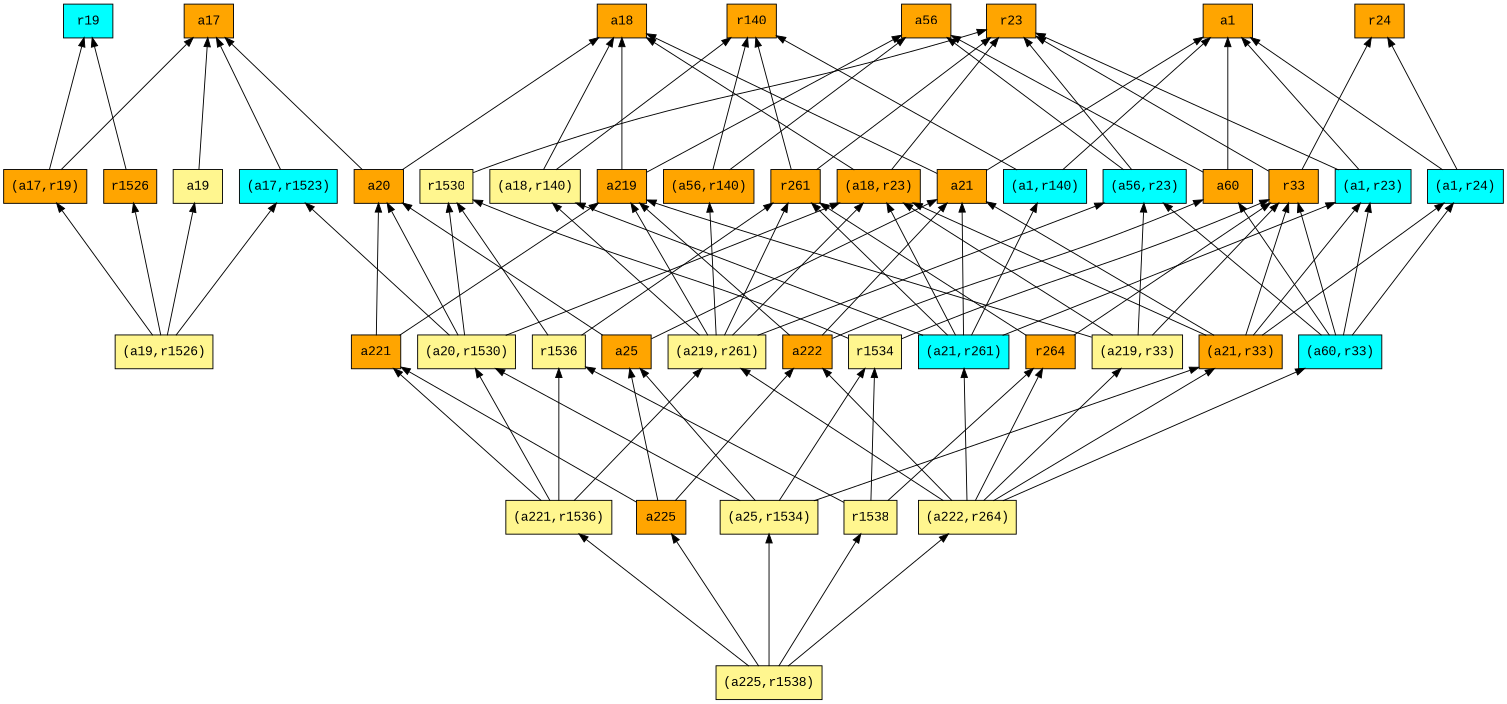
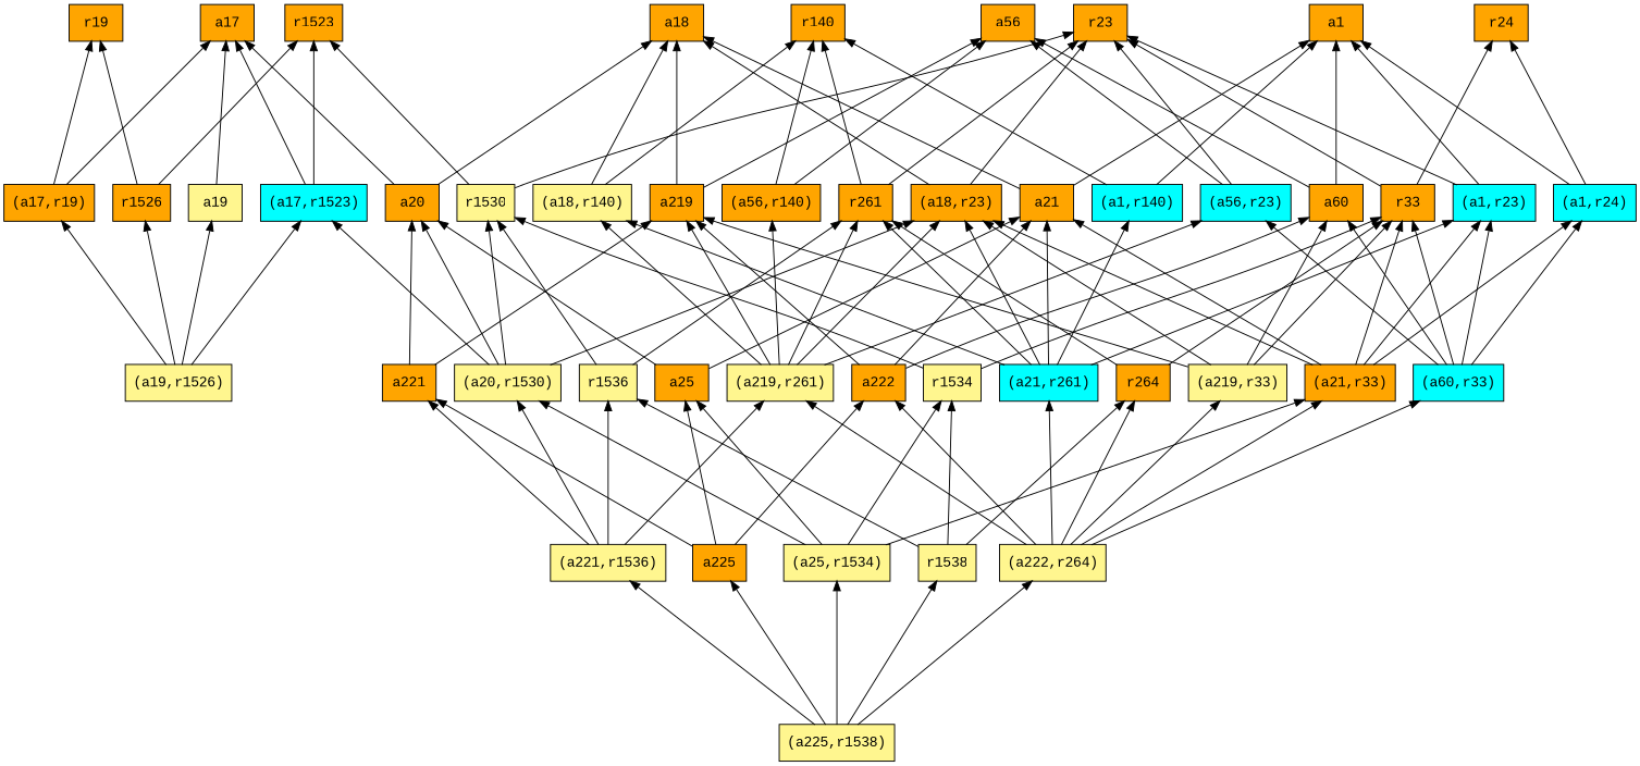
  digraph {
    fontname="Liberation Mono"
    rankdir=BT
    ranksep=2.0
    node [fillcolor=orange fontname="Liberation Mono" shape=record style=filled]
    edge [fontname="Liberation Mono"]
    n1 [fillcolor=cyan label="{(a56,r23)}"]
    n2 [label="{a56}"]
    n3 [label="{r23}"]
    n4 [fillcolor=khaki1 label="{r1536}"]
    n5 [label="{r261}"]
    n6 [fillcolor=khaki1 label="{r1530}"]
    n7 [label="{r140}"]
+   n8 [label="{r1523}"]
    n9 [fillcolor=cyan label="{(a21,r261)}"]
    n10 [label="{a21}"]
    n11 [label="{(a18,r23)}"]
    n12 [fillcolor=cyan label="{(a1,r140)}"]
    n13 [fillcolor=cyan label="{(a1,r23)}"]
    n14 [fillcolor=khaki1 label="{(a18,r140)}"]
    n15 [label="{a18}"]
    n16 [label="{a1}"]
    n17 [label="{(a17,r19)}"]
    n18 [label="{a17}"]
-   n19 [fillcolor=cyan label="{r19}"]
+   n19 [label="{r19}"]
    n20 [label="{a221}"]
    n21 [label="{a219}"]
    n22 [label="{a20}"]
    n23 [label="{r24}"]
    n24 [fillcolor=khaki1 label="{(a20,r1530)}"]
    n25 [fillcolor=cyan label="{(a17,r1523)}"]
    n26 [fillcolor=khaki1 label="{r1538}"]
    n27 [label="{r264}"]
    n28 [fillcolor=khaki1 label="{r1534}"]
    n29 [label="{r33}"]
    n30 [fillcolor=khaki1 label="{(a25,r1534)}"]
    n31 [label="{(a21,r33)}"]
    n32 [label="{a25}"]
    n33 [fillcolor=cyan label="{(a1,r24)}"]
    n34 [fillcolor=cyan label="{(a60,r33)}"]
    n35 [label="{a60}"]
    n36 [fillcolor=khaki1 label="{(a219,r33)}"]
    n37 [fillcolor=khaki1 label="{(a222,r264)}"]
    n38 [fillcolor=khaki1 label="{(a219,r261)}"]
    n39 [label="{a222}"]
    n40 [label="{(a56,r140)}"]
    n41 [label="{r1526}"]
    n42 [label="{a225}"]
    n43 [fillcolor=khaki1 label="{(a225,r1538)}"]
    n44 [fillcolor=khaki1 label="{(a221,r1536)}"]
    n45 [fillcolor=khaki1 label="{(a19,r1526)}"]
    n46 [fillcolor=khaki1 label="{a19}"]
    n1 -> n2
    n1 -> n3
    n4 -> n5
    n4 -> n6
    n5 -> n3
    n5 -> n7
    n6 -> n3
+   n6 -> n8
    n9 -> n5
    n9 -> n10
    n9 -> n11
    n9 -> n12
    n9 -> n13
    n9 -> n14
    n10 -> n15
    n10 -> n16
    n11 -> n3
    n11 -> n15
    n12 -> n7
    n12 -> n16
    n13 -> n3
    n13 -> n16
    n14 -> n7
    n14 -> n15
    n17 -> n18
    n17 -> n19
    n20 -> n21
    n20 -> n22
    n21 -> n2
    n21 -> n15
    n22 -> n15
    n22 -> n18
    n24 -> n6
    n24 -> n11
    n24 -> n22
    n24 -> n25
+   n25 -> n8
    n25 -> n18
    n26 -> n4
    n26 -> n27
    n26 -> n28
    n27 -> n5
    n27 -> n29
    n28 -> n6
    n28 -> n29
    n29 -> n3
    n29 -> n23
    n30 -> n24
    n30 -> n28
    n30 -> n31
    n30 -> n32
    n31 -> n10
    n31 -> n11
    n31 -> n13
    n31 -> n29
    n31 -> n33
    n32 -> n10
    n32 -> n22
    n33 -> n16
    n33 -> n23
    n34 -> n1
    n34 -> n13
    n34 -> n29
    n34 -> n33
    n34 -> n35
    n35 -> n2
    n35 -> n16
-   n36 -> n1
+   n36 -> n35
    n36 -> n11
    n36 -> n21
    n36 -> n29
    n37 -> n9
    n37 -> n27
    n37 -> n31
    n37 -> n34
    n37 -> n36
    n37 -> n38
    n37 -> n39
    n38 -> n1
    n38 -> n5
    n38 -> n11
    n38 -> n14
    n38 -> n21
    n38 -> n40
    n39 -> n10
    n39 -> n21
    n39 -> n35
    n40 -> n2
    n40 -> n7
+   n41 -> n8
    n41 -> n19
    n42 -> n20
    n42 -> n32
    n42 -> n39
    n43 -> n26
    n43 -> n30
    n43 -> n37
    n43 -> n42
    n43 -> n44
    n44 -> n4
    n44 -> n20
    n44 -> n24
    n44 -> n38
    n45 -> n17
    n45 -> n25
    n45 -> n41
    n45 -> n46
    n46 -> n18
  }
